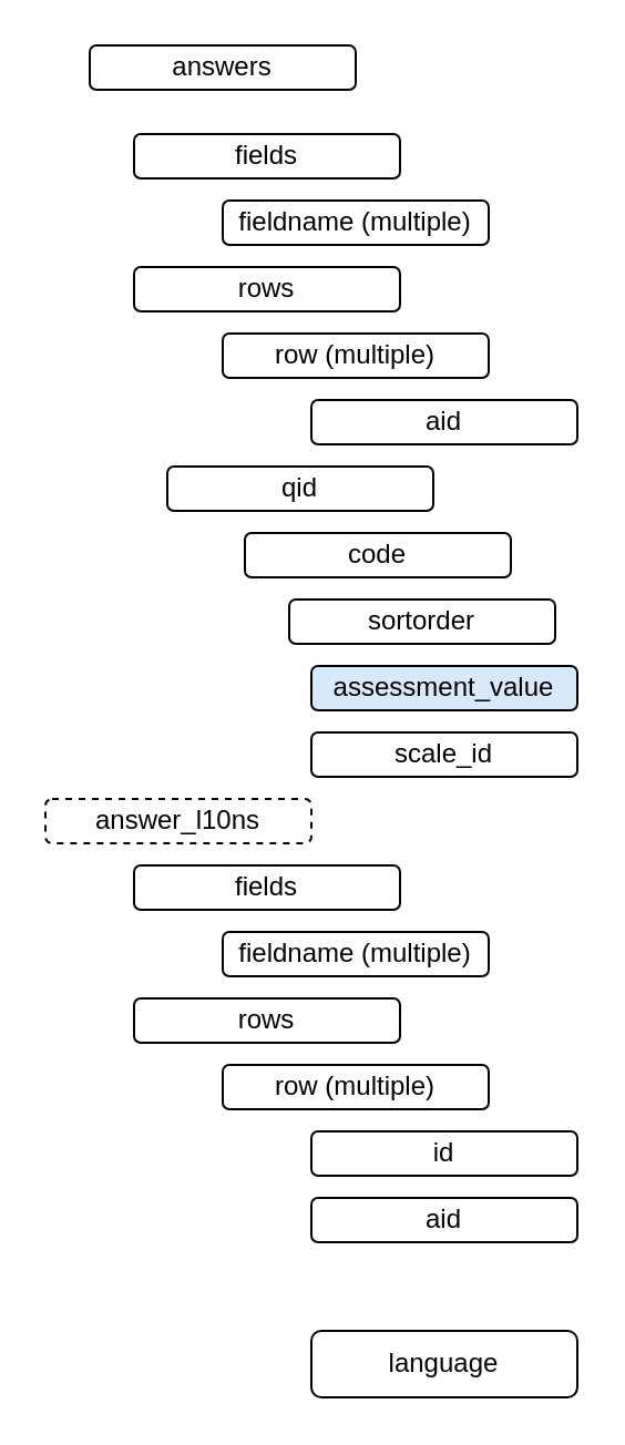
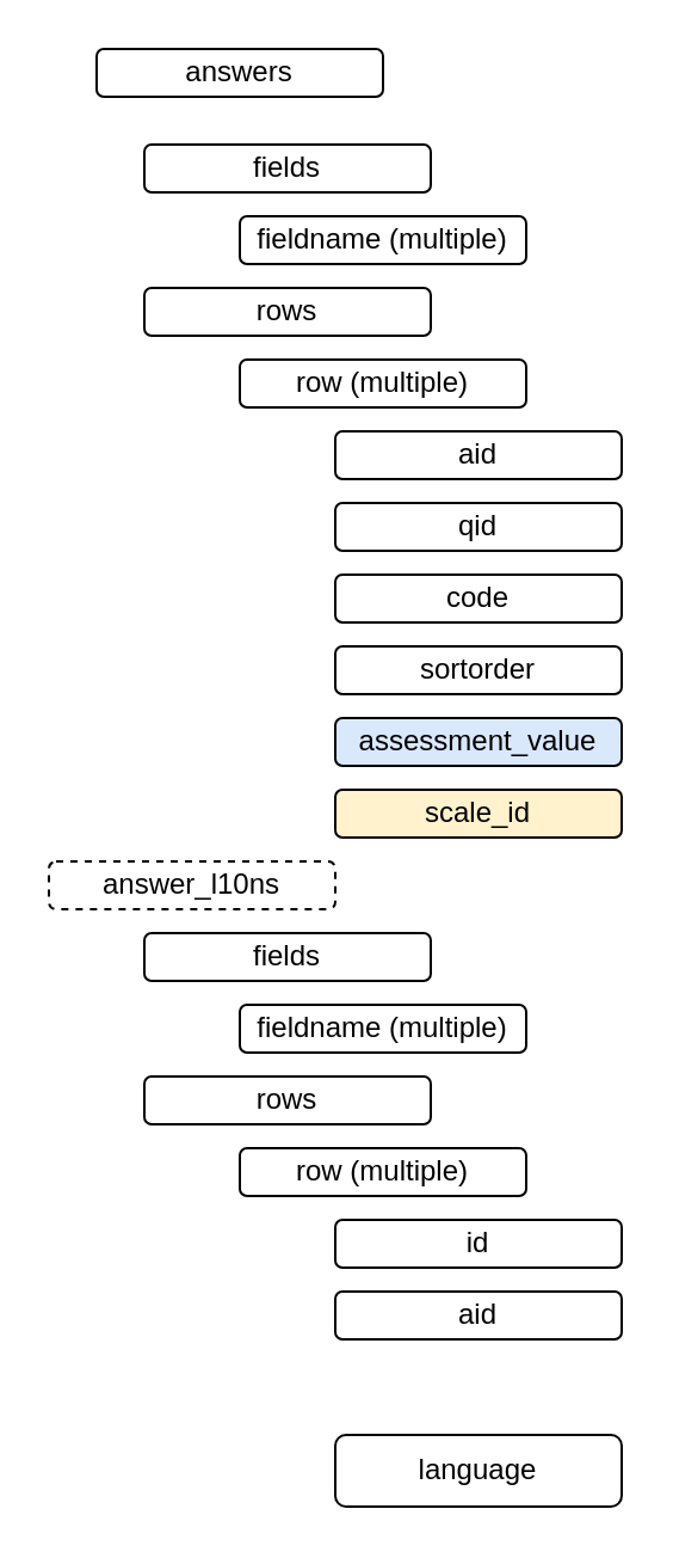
  <mxCell id="0" />
  <mxCell id="1" parent="0" />
  <mxCell id="2" value="answers" style="rounded=1;whiteSpace=wrap;html=1;" vertex="1" parent="1"><mxGeometry x="40" y="20" width="120" height="20" as="geometry" /></mxCell>
  <mxCell id="3" value="fields" style="rounded=1;whiteSpace=wrap;html=1;" vertex="1" parent="1"><mxGeometry x="60" y="60" width="120" height="20" as="geometry" /></mxCell>
  <mxCell id="4" value="fieldname (multiple)" style="rounded=1;whiteSpace=wrap;html=1;" vertex="1" parent="1"><mxGeometry x="100" y="90" width="120" height="20" as="geometry" /></mxCell>
  <mxCell id="5" value="rows" style="rounded=1;whiteSpace=wrap;html=1;" vertex="1" parent="1"><mxGeometry x="60" y="120" width="120" height="20" as="geometry" /></mxCell>
  <mxCell id="6" value="row (multiple)" style="rounded=1;whiteSpace=wrap;html=1;" vertex="1" parent="1"><mxGeometry x="100" y="150" width="120" height="20" as="geometry" /></mxCell>
  <mxCell id="7" value="aid&lt;span style=&quot;color: rgba(0 , 0 , 0 , 0) ; font-family: monospace ; font-size: 0px&quot;&gt;%3CmxGraphModel%3E%3Croot%3E%3CmxCell%20id%3D%220%22%2F%3E%3CmxCell%20id%3D%221%22%20parent%3D%220%22%2F%3E%3CmxCell%20id%3D%222%22%20value%3D%22answers%22%20style%3D%22rounded%3D1%3BwhiteSpace%3Dwrap%3Bhtml%3D1%3B%22%20vertex%3D%221%22%20parent%3D%221%22%3E%3CmxGeometry%20x%3D%22110%22%20y%3D%2260%22%20width%3D%22120%22%20height%3D%2220%22%20as%3D%22geometry%22%2F%3E%3C%2FmxCell%3E%3C%2Froot%3E%3C%2FmxGraphModel%3E&lt;/span&gt;" style="rounded=1;whiteSpace=wrap;html=1;" vertex="1" parent="1"><mxGeometry x="140" y="180" width="120" height="20" as="geometry" /></mxCell>
- <mxCell id="8" value="qid" style="rounded=1;whiteSpace=wrap;html=1;" vertex="1" parent="1"><mxGeometry x="75" y="210" width="120" height="20" as="geometry" /></mxCell>
- <mxCell id="9" value="code" style="rounded=1;whiteSpace=wrap;html=1;" vertex="1" parent="1"><mxGeometry x="110" y="240" width="120" height="20" as="geometry" /></mxCell>
- <mxCell id="10" value="sortorder" style="rounded=1;whiteSpace=wrap;html=1;" vertex="1" parent="1"><mxGeometry x="130" y="270" width="120" height="20" as="geometry" /></mxCell>
+ <mxCell id="8" value="qid" style="rounded=1;whiteSpace=wrap;html=1;" vertex="1" parent="1"><mxGeometry x="140" y="210" width="120" height="20" as="geometry" /></mxCell>
+ <mxCell id="9" value="code" style="rounded=1;whiteSpace=wrap;html=1;" vertex="1" parent="1"><mxGeometry x="140" y="240" width="120" height="20" as="geometry" /></mxCell>
+ <mxCell id="10" value="sortorder" style="rounded=1;whiteSpace=wrap;html=1;" vertex="1" parent="1"><mxGeometry x="140" y="270" width="120" height="20" as="geometry" /></mxCell>
  <mxCell id="11" value="assessment_value" style="rounded=1;whiteSpace=wrap;html=1;fillColor=#dae8fc;" vertex="1" parent="1"><mxGeometry x="140" y="300" width="120" height="20" as="geometry" /></mxCell>
- <mxCell id="12" value="scale_id" style="rounded=1;whiteSpace=wrap;html=1;" vertex="1" parent="1"><mxGeometry x="140" y="330" width="120" height="20" as="geometry" /></mxCell>
+ <mxCell id="12" value="scale_id" style="rounded=1;whiteSpace=wrap;html=1;fillColor=#fff2cc;" vertex="1" parent="1"><mxGeometry x="140" y="330" width="120" height="20" as="geometry" /></mxCell>
  <mxCell id="13" value="answer_l10ns" style="rounded=1;whiteSpace=wrap;html=1;dashed=1;" vertex="1" parent="1"><mxGeometry x="20" y="360" width="120" height="20" as="geometry" /></mxCell>
  <mxCell id="14" value="fields" style="rounded=1;whiteSpace=wrap;html=1;" vertex="1" parent="1"><mxGeometry x="60" y="390" width="120" height="20" as="geometry" /></mxCell>
  <mxCell id="15" value="fieldname (multiple)" style="rounded=1;whiteSpace=wrap;html=1;" vertex="1" parent="1"><mxGeometry x="100" y="420" width="120" height="20" as="geometry" /></mxCell>
  <mxCell id="16" value="rows" style="rounded=1;whiteSpace=wrap;html=1;" vertex="1" parent="1"><mxGeometry x="60" y="450" width="120" height="20" as="geometry" /></mxCell>
  <mxCell id="17" value="row (multiple)" style="rounded=1;whiteSpace=wrap;html=1;" vertex="1" parent="1"><mxGeometry x="100" y="480" width="120" height="20" as="geometry" /></mxCell>
  <mxCell id="18" value="id" style="rounded=1;whiteSpace=wrap;html=1;" vertex="1" parent="1"><mxGeometry x="140" y="510" width="120" height="20" as="geometry" /></mxCell>
  <mxCell id="19" value="aid&lt;span style=&quot;color: rgba(0 , 0 , 0 , 0) ; font-family: monospace ; font-size: 0px&quot;&gt;%3CmxGraphModel%3E%3Croot%3E%3CmxCell%20id%3D%220%22%2F%3E%3CmxCell%20id%3D%221%22%20parent%3D%220%22%2F%3E%3CmxCell%20id%3D%222%22%20value%3D%22answers%22%20style%3D%22rounded%3D1%3BwhiteSpace%3Dwrap%3Bhtml%3D1%3B%22%20vertex%3D%221%22%20parent%3D%221%22%3E%3CmxGeometry%20x%3D%22110%22%20y%3D%2260%22%20width%3D%22120%22%20height%3D%2220%22%20as%3D%22geometry%22%2F%3E%3C%2FmxCell%3E%3C%2Froot%3E%3C%2FmxGraphModel%3E&lt;/span&gt;" style="rounded=1;whiteSpace=wrap;html=1;" vertex="1" parent="1"><mxGeometry x="140" y="540" width="120" height="20" as="geometry" /></mxCell>
  <mxCell id="20" value="language" style="rounded=1;whiteSpace=wrap;html=1;" vertex="1" parent="1"><mxGeometry x="140" y="600" width="120" height="30" as="geometry" /></mxCell>
